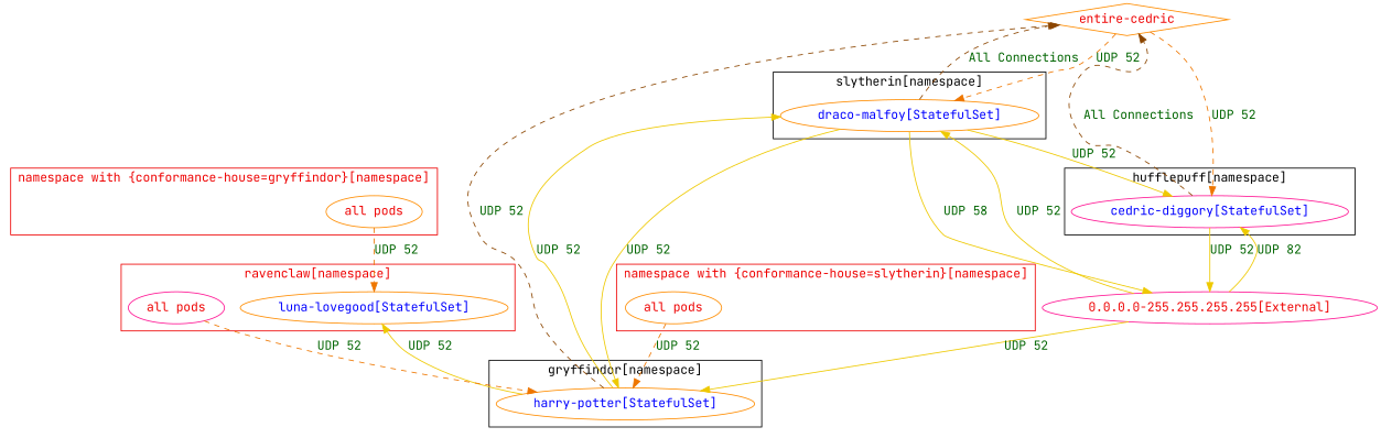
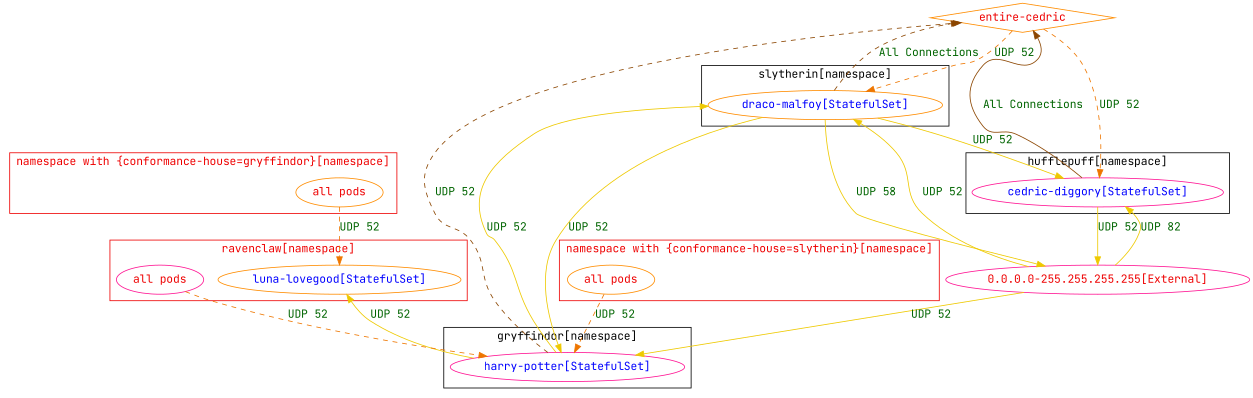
  digraph {
    fontname="JetBrains Mono"
    node [color=darkorange fontcolor=red2 fontname="JetBrains Mono"]
    edge [color=gold2 fontcolor=darkgreen fontname="JetBrains Mono" weight=1]
    n1 [color=deeppink fontcolor=blue label="cedric-diggory[StatefulSet]"]
-   n2 [fontcolor=blue label="harry-potter[StatefulSet]"]
+   n2 [color=deeppink fontcolor=blue label="harry-potter[StatefulSet]"]
    n3 [fontcolor=blue label="luna-lovegood[StatefulSet]"]
    n4 [color=deeppink label="all pods"]
    n5 [fontcolor=blue label="draco-malfoy[StatefulSet]"]
    n6 [label="all pods"]
    n7 [label="all pods"]
    n8 [color=deeppink label="0.0.0.0-255.255.255.255[External]"]
    n9 [label="entire-cedric" shape=diamond]
    subgraph cluster_1 {
      color=black
      fontcolor=black
      label="hufflepuff[namespace]"
      n1
    }
    subgraph cluster_2 {
      color=black
      fontcolor=black
      label="gryffindor[namespace]"
      n2
    }
    subgraph cluster_3 {
      color=red2
      fontcolor=red2
      label="ravenclaw[namespace]"
      n3
      n4
    }
    subgraph cluster_4 {
      color=black
      fontcolor=black
      label="slytherin[namespace]"
      n5
    }
    subgraph cluster_5 {
      color=red2
      fontcolor=red2
      label="namespace with {conformance-house=gryffindor}[namespace]"
      n6
    }
    subgraph cluster_6 {
      color=red2
      fontcolor=red2
      label="namespace with {conformance-house=slytherin}[namespace]"
      n7
    }
    n1 -> n8 [label="UDP 52"]
-   n1 -> n9 [color=darkorange4 label="All Connections" style=dashed weight=0.5]
+   n1 -> n9 [color=darkorange4 label="All Connections" style=solid weight=0.5]
    n2 -> n3 [label="UDP 52" weight=0.5]
    n2 -> n5 [label="UDP 52" weight=0.5]
    n2 -> n9 [color=darkorange4 label="UDP 52" style=dashed weight=0.5]
    n4 -> n2 [color=darkorange2 label="UDP 52" style=dashed]
    n5 -> n1 [label="UDP 52"]
    n5 -> n2 [label="UDP 52"]
    n5 -> n8 [label="UDP 58"]
    n5 -> n9 [color=darkorange4 label="All Connections" style=dashed weight=0.5]
    n6 -> n3 [color=darkorange2 label="UDP 52" style=dashed]
    n7 -> n2 [color=darkorange2 label="UDP 52" style=dashed]
    n8 -> n1 [label="UDP 82" weight=0.5]
    n8 -> n2 [label="UDP 52"]
    n8 -> n5 [label="UDP 52" weight=0.5]
    n9 -> n1 [color=darkorange2 label="UDP 52" style=dashed]
    n9 -> n5 [color=darkorange2 label="UDP 52" style=dashed]
  }
